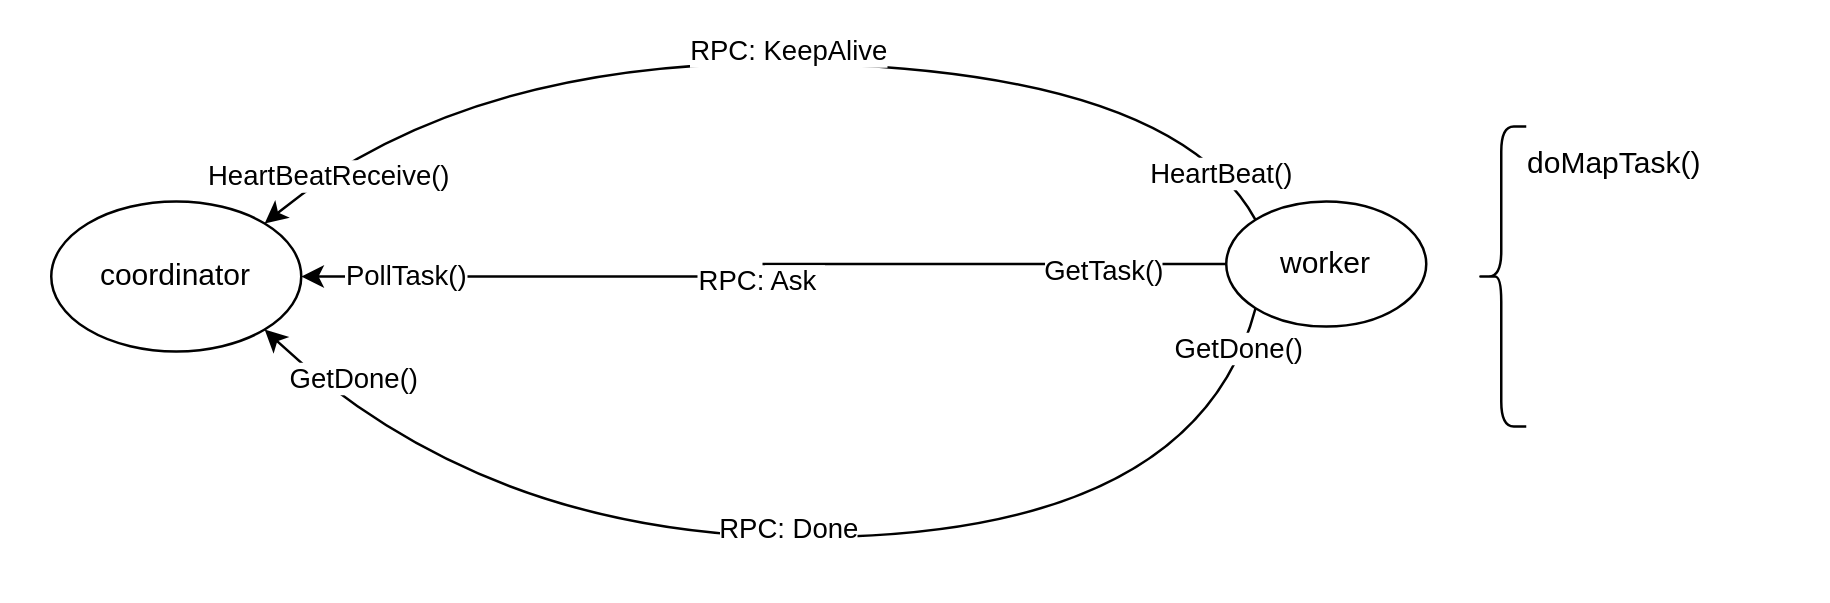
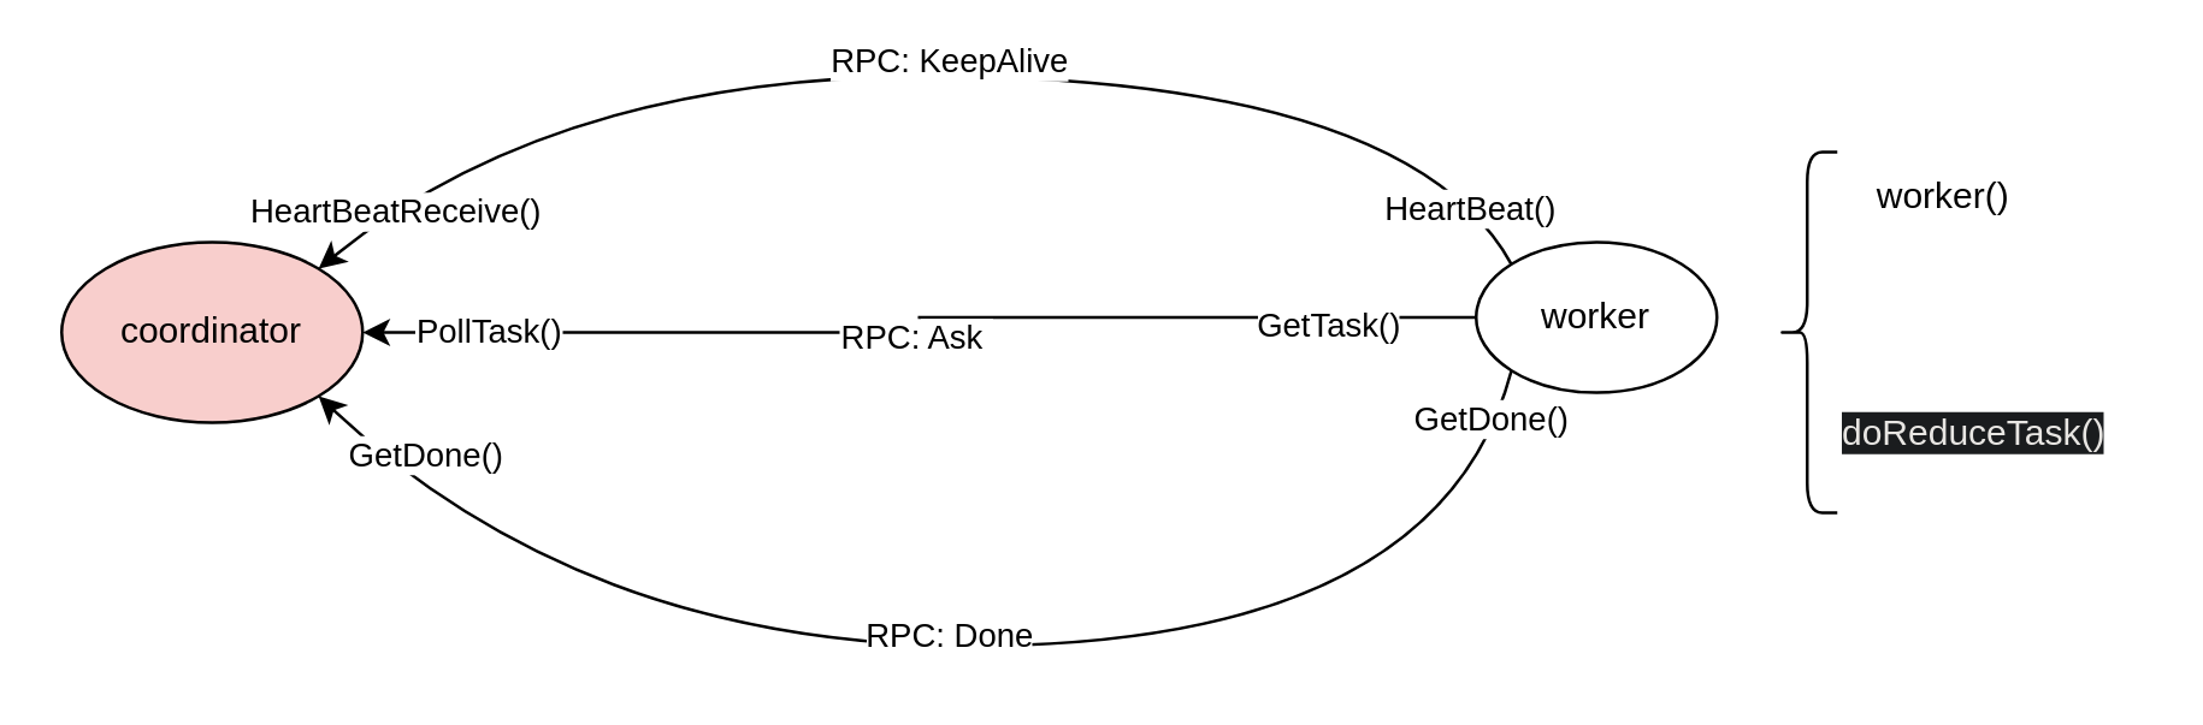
  <mxCell id="0" />
  <mxCell id="1" parent="0" />
- <mxCell id="2" value="coordinator" style="ellipse;whiteSpace=wrap;html=1;" vertex="1" parent="1"><mxGeometry x="20" y="80" width="100" height="60" as="geometry" /></mxCell>
+ <mxCell id="2" value="coordinator" style="ellipse;whiteSpace=wrap;html=1;fillColor=#f8cecc;" vertex="1" parent="1"><mxGeometry x="20" y="80" width="100" height="60" as="geometry" /></mxCell>
  <mxCell id="3" style="edgeStyle=orthogonalEdgeStyle;rounded=0;orthogonalLoop=1;jettySize=auto;html=1;exitX=0;exitY=0.5;exitDx=0;exitDy=0;" edge="1" parent="1" source="7" target="2"><mxGeometry relative="1" as="geometry" /></mxCell>
  <mxCell id="4" value="GetTask()" style="edgeLabel;html=1;align=center;verticalAlign=middle;resizable=0;points=[];" vertex="1" connectable="0" parent="3"><mxGeometry x="-0.824" y="2" relative="1" as="geometry"><mxPoint x="-17" as="offset" /></mxGeometry></mxCell>
  <mxCell id="5" value="PollTask()" style="edgeLabel;html=1;align=center;verticalAlign=middle;resizable=0;points=[];" vertex="1" connectable="0" parent="3"><mxGeometry x="0.879" y="-1" relative="1" as="geometry"><mxPoint x="18" as="offset" /></mxGeometry></mxCell>
  <mxCell id="6" value="RPC: Ask&amp;nbsp;" style="edgeLabel;html=1;align=center;verticalAlign=middle;resizable=0;points=[];" vertex="1" connectable="0" parent="3"><mxGeometry x="0.068" y="1" relative="1" as="geometry"><mxPoint x="8" as="offset" /></mxGeometry></mxCell>
  <mxCell id="7" value="worker" style="ellipse;whiteSpace=wrap;html=1;" vertex="1" parent="1"><mxGeometry x="490" y="80" width="80" height="50" as="geometry" /></mxCell>
  <mxCell id="8" value="" style="curved=1;endArrow=classic;html=1;rounded=0;entryX=1;entryY=0;entryDx=0;entryDy=0;exitX=0;exitY=0;exitDx=0;exitDy=0;" edge="1" parent="1" source="7" target="2"><mxGeometry width="50" height="50" relative="1" as="geometry"><mxPoint x="350" y="100" as="sourcePoint" /><mxPoint x="470" y="-80" as="targetPoint" /><Array as="points"><mxPoint x="470" y="30" /><mxPoint x="190" y="20" /></Array></mxGeometry></mxCell>
  <mxCell id="9" value="HeartBeat()" style="edgeLabel;html=1;align=center;verticalAlign=middle;resizable=0;points=[];" vertex="1" connectable="0" parent="8"><mxGeometry x="-0.919" y="2" relative="1" as="geometry"><mxPoint x="-4" y="-4" as="offset" /></mxGeometry></mxCell>
  <mxCell id="10" value="HeartBeatReceive()" style="edgeLabel;html=1;align=center;verticalAlign=middle;resizable=0;points=[];" vertex="1" connectable="0" parent="8"><mxGeometry x="0.941" y="1" relative="1" as="geometry"><mxPoint x="14" y="-11" as="offset" /></mxGeometry></mxCell>
  <mxCell id="11" value="RPC: KeepAlive" style="edgeLabel;html=1;align=center;verticalAlign=middle;resizable=0;points=[];" vertex="1" connectable="0" parent="8"><mxGeometry x="0.721" y="1" relative="1" as="geometry"><mxPoint x="159" y="-30" as="offset" /></mxGeometry></mxCell>
  <mxCell id="12" value="" style="curved=1;endArrow=classic;html=1;rounded=0;entryX=1;entryY=1;entryDx=0;entryDy=0;exitX=0;exitY=1;exitDx=0;exitDy=0;" edge="1" parent="1" source="7" target="2"><mxGeometry width="50" height="50" relative="1" as="geometry"><mxPoint x="514" y="150" as="sourcePoint" /><mxPoint x="114" y="150" as="targetPoint" /><Array as="points"><mxPoint x="479" y="209" /><mxPoint x="199" y="219" /></Array></mxGeometry></mxCell>
  <mxCell id="13" value="GetDone()" style="edgeLabel;html=1;align=center;verticalAlign=middle;resizable=0;points=[];" vertex="1" connectable="0" parent="12"><mxGeometry x="-0.919" y="2" relative="1" as="geometry"><mxPoint x="-4" y="-4" as="offset" /></mxGeometry></mxCell>
  <mxCell id="14" value="GetDone()" style="edgeLabel;html=1;align=center;verticalAlign=middle;resizable=0;points=[];" vertex="1" connectable="0" parent="12"><mxGeometry x="0.941" y="1" relative="1" as="geometry"><mxPoint x="25" y="8" as="offset" /></mxGeometry></mxCell>
  <mxCell id="15" value="RPC: Done" style="edgeLabel;html=1;align=center;verticalAlign=middle;resizable=0;points=[];" vertex="1" connectable="0" parent="12"><mxGeometry x="0.721" y="1" relative="1" as="geometry"><mxPoint x="159" y="31" as="offset" /></mxGeometry></mxCell>
  <mxCell id="16" value="" style="shape=curlyBracket;whiteSpace=wrap;html=1;rounded=1;labelPosition=left;verticalLabelPosition=middle;align=right;verticalAlign=middle;" vertex="1" parent="1"><mxGeometry x="590" y="50" width="20" height="120" as="geometry" /></mxCell>
- <mxCell id="17" value="doMapTask()" style="text;html=1;align=center;verticalAlign=middle;resizable=0;points=[];autosize=1;strokeColor=none;fillColor=none;" vertex="1" parent="1"><mxGeometry x="600" y="50" width="90" height="30" as="geometry" /></mxCell>
+ <mxCell id="17" value="worker()" style="text;html=1;align=center;verticalAlign=middle;resizable=0;points=[];autosize=1;strokeColor=none;fillColor=none;" vertex="1" parent="1"><mxGeometry x="600" y="50" width="90" height="30" as="geometry" /></mxCell>
+ <mxCell id="18" value="&lt;span data-darkreader-inline-bgcolor=&quot;&quot; data-darkreader-inline-color=&quot;&quot; style=&quot;color: rgb(232, 230, 227); font-family: Helvetica; font-size: 12px; font-style: normal; font-variant-ligatures: normal; font-variant-caps: normal; font-weight: 400; letter-spacing: normal; orphans: 2; text-align: center; text-indent: 0px; text-transform: none; widows: 2; word-spacing: 0px; -webkit-text-stroke-width: 0px; white-space: nowrap; background-color: rgb(26, 28, 30); text-decoration-thickness: initial; text-decoration-style: initial; text-decoration-color: initial; float: none; display: inline !important; --darkreader-inline-color: #d8d4cf; --darkreader-inline-bgcolor: #151718;&quot;&gt;doReduceTask()&lt;/span&gt;" style="text;whiteSpace=wrap;html=1;" vertex="1" parent="1"><mxGeometry x="610" y="130" width="100" height="40" as="geometry" /></mxCell>
